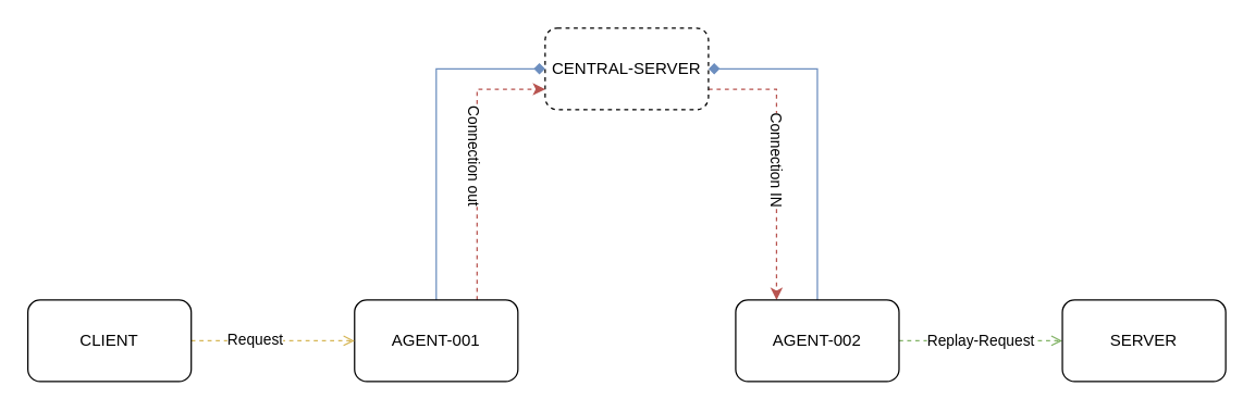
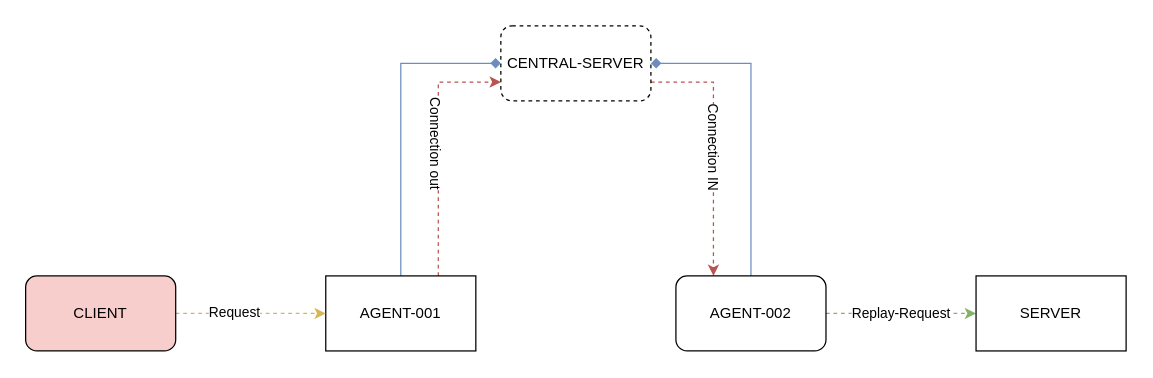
  <mxCell id="0" />
  <mxCell id="1" parent="0" />
  <mxCell id="2" style="edgeStyle=orthogonalEdgeStyle;rounded=0;orthogonalLoop=1;jettySize=auto;html=1;exitX=1;exitY=0.75;exitDx=0;exitDy=0;entryX=0.25;entryY=0;entryDx=0;entryDy=0;dashed=1;fillColor=#f8cecc;strokeColor=#b85450;" edge="1" parent="1" source="4" target="7"><mxGeometry relative="1" as="geometry" /></mxCell>
  <mxCell id="3" value="Connection IN" style="edgeLabel;html=1;align=center;verticalAlign=middle;resizable=0;points=[];rotation=90;" vertex="1" connectable="0" parent="2"><mxGeometry x="-0.011" y="1" relative="1" as="geometry"><mxPoint as="offset" /></mxGeometry></mxCell>
  <mxCell id="4" value="CENTRAL-SERVER" style="rounded=1;whiteSpace=wrap;html=1;dashed=1;" vertex="1" parent="1"><mxGeometry x="400" y="20" width="120" height="60" as="geometry" /></mxCell>
- <mxCell id="5" value="Replay-Request" style="edgeStyle=orthogonalEdgeStyle;rounded=0;orthogonalLoop=1;jettySize=auto;html=1;exitX=1;exitY=0.5;exitDx=0;exitDy=0;entryX=0;entryY=0.5;entryDx=0;entryDy=0;dashed=1;fillColor=#d5e8d4;strokeColor=#82b366;endArrow=open;" edge="1" parent="1" source="7" target="15"><mxGeometry relative="1" as="geometry" /></mxCell>
+ <mxCell id="5" value="Replay-Request" style="edgeStyle=orthogonalEdgeStyle;rounded=0;orthogonalLoop=1;jettySize=auto;html=1;exitX=1;exitY=0.5;exitDx=0;exitDy=0;entryX=0;entryY=0.5;entryDx=0;entryDy=0;dashed=1;fillColor=#d5e8d4;strokeColor=#82b366;" edge="1" parent="1" source="7" target="15"><mxGeometry relative="1" as="geometry" /></mxCell>
  <mxCell id="6" style="edgeStyle=orthogonalEdgeStyle;rounded=0;orthogonalLoop=1;jettySize=auto;html=1;exitX=0.5;exitY=0;exitDx=0;exitDy=0;entryX=1;entryY=0.5;entryDx=0;entryDy=0;endArrow=diamond;endFill=1;fillColor=#dae8fc;strokeColor=#6c8ebf;" edge="1" parent="1" source="7" target="4"><mxGeometry relative="1" as="geometry" /></mxCell>
  <mxCell id="7" value="AGENT-002" style="rounded=1;whiteSpace=wrap;html=1;" vertex="1" parent="1"><mxGeometry x="540" y="220" width="120" height="60" as="geometry" /></mxCell>
  <mxCell id="8" style="edgeStyle=orthogonalEdgeStyle;rounded=0;orthogonalLoop=1;jettySize=auto;html=1;exitX=0.75;exitY=0;exitDx=0;exitDy=0;entryX=0;entryY=0.75;entryDx=0;entryDy=0;dashed=1;fillColor=#f8cecc;strokeColor=#b85450;" edge="1" parent="1" source="11" target="4"><mxGeometry relative="1" as="geometry" /></mxCell>
  <mxCell id="9" value="Connection out" style="edgeLabel;html=1;align=center;verticalAlign=middle;resizable=0;points=[];rotation=90;" vertex="1" connectable="0" parent="8"><mxGeometry x="0.04" y="1" relative="1" as="geometry"><mxPoint as="offset" /></mxGeometry></mxCell>
  <mxCell id="10" style="edgeStyle=orthogonalEdgeStyle;rounded=0;orthogonalLoop=1;jettySize=auto;html=1;exitX=0.5;exitY=0;exitDx=0;exitDy=0;entryX=0;entryY=0.5;entryDx=0;entryDy=0;endArrow=diamond;endFill=1;fillColor=#dae8fc;strokeColor=#6c8ebf;" edge="1" parent="1" source="11" target="4"><mxGeometry relative="1" as="geometry" /></mxCell>
- <mxCell id="11" value="AGENT-001" style="rounded=1;whiteSpace=wrap;html=1;" vertex="1" parent="1"><mxGeometry x="260" y="220" width="120" height="60" as="geometry" /></mxCell>
- <mxCell id="12" style="edgeStyle=orthogonalEdgeStyle;rounded=0;orthogonalLoop=1;jettySize=auto;html=1;dashed=1;fillColor=#fff2cc;strokeColor=#d6b656;endArrow=open;" edge="1" parent="1" source="14" target="11"><mxGeometry relative="1" as="geometry" /></mxCell>
+ <mxCell id="11" value="AGENT-001" style="whiteSpace=wrap;html=1;rounded=0;" vertex="1" parent="1"><mxGeometry x="260" y="220" width="120" height="60" as="geometry" /></mxCell>
+ <mxCell id="12" style="edgeStyle=orthogonalEdgeStyle;rounded=0;orthogonalLoop=1;jettySize=auto;html=1;dashed=1;fillColor=#fff2cc;strokeColor=#d6b656;" edge="1" parent="1" source="14" target="11"><mxGeometry relative="1" as="geometry" /></mxCell>
  <mxCell id="13" value="Request" style="edgeLabel;html=1;align=center;verticalAlign=middle;resizable=0;points=[];" vertex="1" connectable="0" parent="12"><mxGeometry x="-0.226" y="2" relative="1" as="geometry"><mxPoint as="offset" /></mxGeometry></mxCell>
- <mxCell id="14" value="CLIENT" style="rounded=1;whiteSpace=wrap;html=1;" vertex="1" parent="1"><mxGeometry y="220" width="120" height="60" as="geometry" x="20" /></mxCell>
- <mxCell id="15" value="SERVER" style="rounded=1;whiteSpace=wrap;html=1;" vertex="1" parent="1"><mxGeometry x="780" y="220" width="120" height="60" as="geometry" /></mxCell>
+ <mxCell id="14" value="CLIENT" style="rounded=1;whiteSpace=wrap;html=1;fillColor=#f8cecc;" vertex="1" parent="1"><mxGeometry y="220" width="120" height="60" as="geometry" x="20" /></mxCell>
+ <mxCell id="15" value="SERVER" style="whiteSpace=wrap;html=1;rounded=0;" vertex="1" parent="1"><mxGeometry x="780" y="220" width="120" height="60" as="geometry" /></mxCell>
